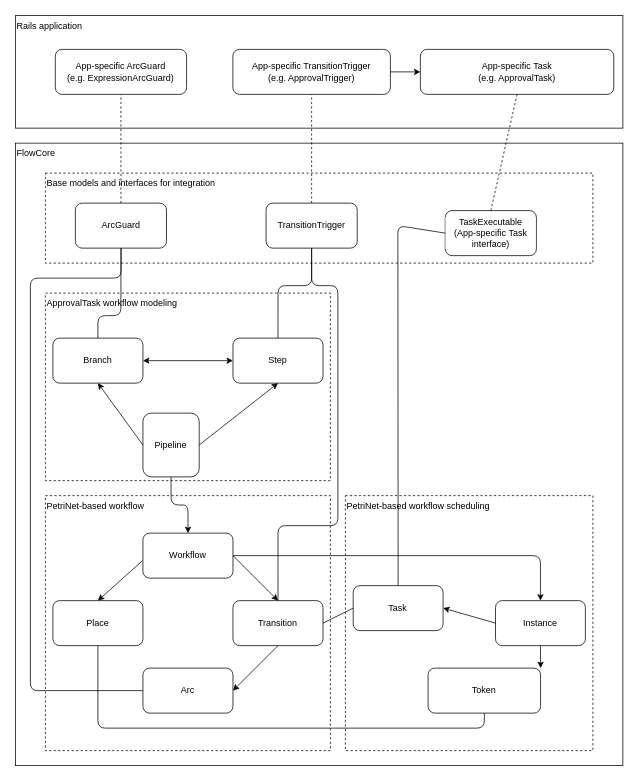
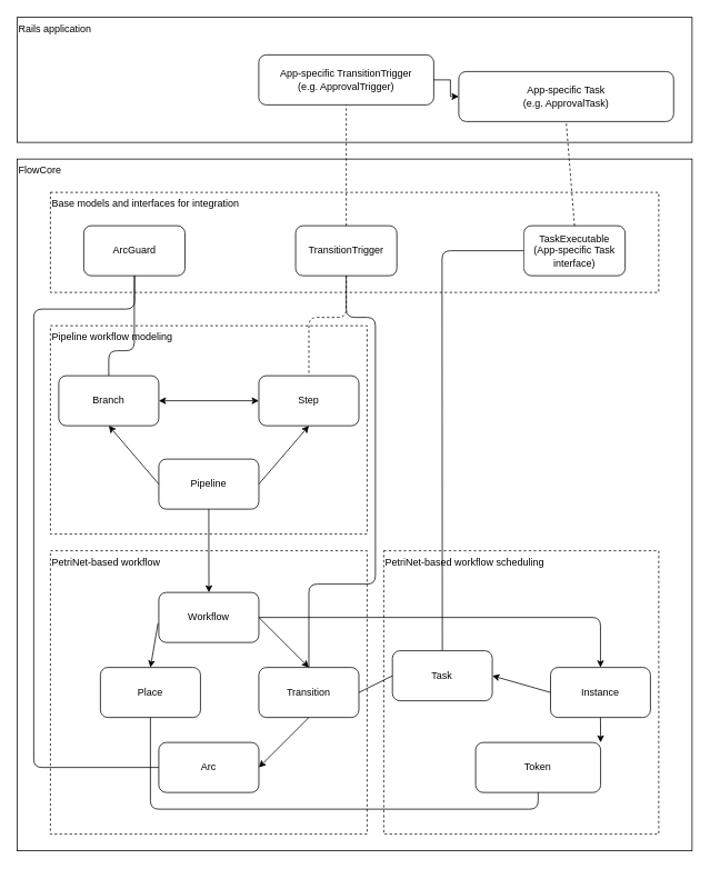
  <mxCell id="0" />
  <mxCell id="1" parent="0" />
  <mxCell id="2" value="FlowCore" style="rounded=0;whiteSpace=wrap;html=1;labelBackgroundColor=#ffffff;align=left;verticalAlign=top;" parent="1" vertex="1"><mxGeometry x="20" y="190" width="810" height="830" as="geometry" /></mxCell>
  <mxCell id="3" style="edgeStyle=orthogonalEdgeStyle;rounded=0;orthogonalLoop=1;jettySize=auto;html=1;exitX=0.5;exitY=1;exitDx=0;exitDy=0;" parent="1" edge="1"><mxGeometry relative="1" as="geometry"><mxPoint x="425" y="130" as="sourcePoint" /><mxPoint x="425" y="130" as="targetPoint" /></mxGeometry></mxCell>
  <mxCell id="4" style="edgeStyle=orthogonalEdgeStyle;rounded=0;orthogonalLoop=1;jettySize=auto;html=1;exitX=0;exitY=0.5;exitDx=0;exitDy=0;entryX=0;entryY=0.5;entryDx=0;entryDy=0;strokeColor=none;" parent="1" source="18" target="44" edge="1"><mxGeometry relative="1" as="geometry"><Array as="points"><mxPoint x="45.312" y="600" /><mxPoint x="45.312" y="270" /></Array></mxGeometry></mxCell>
  <mxCell id="5" style="edgeStyle=orthogonalEdgeStyle;rounded=0;orthogonalLoop=1;jettySize=auto;html=1;exitX=0.5;exitY=1;exitDx=0;exitDy=0;" parent="1" source="2" target="2" edge="1"><mxGeometry relative="1" as="geometry" /></mxCell>
  <mxCell id="6" value="" style="group" parent="1" vertex="1" connectable="0"><mxGeometry x="20" y="20" width="810" height="150" as="geometry" /></mxCell>
  <mxCell id="7" value="Rails application" style="rounded=0;whiteSpace=wrap;html=1;labelBackgroundColor=#ffffff;align=left;verticalAlign=top;" parent="6" vertex="1"><mxGeometry width="810" height="150" as="geometry" /></mxCell>
- <mxCell id="8" value="App-specific ArcGuard&lt;br&gt;(e.g. ExpressionArcGuard)" style="rounded=1;whiteSpace=wrap;html=1;labelBackgroundColor=#ffffff;align=center;" parent="6" vertex="1"><mxGeometry x="53.25" y="45" width="175" height="60" as="geometry" /></mxCell>
  <mxCell id="9" value="&lt;span&gt;App-specific TransitionTrigger&lt;/span&gt;&lt;br&gt;&lt;span&gt;(e.g. ApprovalTrigger)&lt;/span&gt;" style="rounded=1;whiteSpace=wrap;html=1;labelBackgroundColor=#ffffff;align=center;" parent="6" vertex="1"><mxGeometry x="290" y="45" width="210" height="60" as="geometry" /></mxCell>
- <mxCell id="10" value="&lt;span&gt;App-specific Task&lt;/span&gt;&lt;br&gt;&lt;span&gt;(e.g. ApprovalTask)&lt;/span&gt;" style="rounded=1;whiteSpace=wrap;html=1;labelBackgroundColor=#ffffff;align=center;" parent="6" vertex="1"><mxGeometry x="540" y="45" width="257.88" height="60" as="geometry" /></mxCell>
+ <mxCell id="10" value="&lt;span&gt;App-specific Task&lt;/span&gt;&lt;br&gt;&lt;span&gt;(e.g. ApprovalTask)&lt;/span&gt;" style="rounded=1;whiteSpace=wrap;html=1;labelBackgroundColor=#ffffff;align=center;" parent="6" vertex="1"><mxGeometry x="530" y="65" width="257.88" height="60" as="geometry" /></mxCell>
  <mxCell id="11" style="edgeStyle=orthogonalEdgeStyle;rounded=0;orthogonalLoop=1;jettySize=auto;html=1;exitX=1;exitY=0.5;exitDx=0;exitDy=0;" parent="6" source="9" target="10" edge="1"><mxGeometry relative="1" as="geometry" /></mxCell>
  <mxCell id="12" style="edgeStyle=none;rounded=0;orthogonalLoop=1;jettySize=auto;html=1;exitX=0.5;exitY=1;exitDx=0;exitDy=0;" parent="1" source="16" edge="1"><mxGeometry relative="1" as="geometry"><mxPoint x="180.066" y="920" as="targetPoint" /></mxGeometry></mxCell>
  <mxCell id="13" value="" style="group" parent="1" vertex="1" connectable="0"><mxGeometry x="60" y="660" width="380" height="340" as="geometry" /></mxCell>
  <mxCell id="14" value="PetriNet-based workflow" style="rounded=0;whiteSpace=wrap;html=1;dashed=1;labelBackgroundColor=#ffffff;align=left;verticalAlign=top;" parent="13" vertex="1"><mxGeometry width="380" height="340" as="geometry" /></mxCell>
  <mxCell id="15" value="Workflow" style="rounded=1;whiteSpace=wrap;html=1;" parent="13" vertex="1"><mxGeometry x="130.066" y="50" width="120.057" height="60" as="geometry" /></mxCell>
- <mxCell id="16" value="Place" style="rounded=1;whiteSpace=wrap;html=1;" parent="13" vertex="1"><mxGeometry x="10.009" y="140" width="120.057" height="60" as="geometry" /></mxCell>
+ <mxCell id="16" value="Place" style="rounded=1;whiteSpace=wrap;html=1;" parent="13" vertex="1"><mxGeometry x="60.009" y="140" width="120.057" height="60" as="geometry" /></mxCell>
  <mxCell id="17" value="Transition" style="rounded=1;whiteSpace=wrap;html=1;" parent="13" vertex="1"><mxGeometry x="250.123" y="140" width="120.057" height="60" as="geometry" /></mxCell>
  <mxCell id="18" value="Arc" style="rounded=1;whiteSpace=wrap;html=1;" parent="13" vertex="1"><mxGeometry x="130.066" y="230" width="120.057" height="60" as="geometry" /></mxCell>
  <mxCell id="19" style="rounded=0;orthogonalLoop=1;jettySize=auto;html=1;exitX=-0.008;exitY=0.617;exitDx=0;exitDy=0;entryX=0.5;entryY=0;entryDx=0;entryDy=0;exitPerimeter=0;" parent="13" source="15" target="16" edge="1"><mxGeometry relative="1" as="geometry" /></mxCell>
  <mxCell id="20" style="edgeStyle=none;rounded=0;orthogonalLoop=1;jettySize=auto;html=1;exitX=1;exitY=0.5;exitDx=0;exitDy=0;entryX=0.5;entryY=0;entryDx=0;entryDy=0;" parent="13" source="15" target="17" edge="1"><mxGeometry relative="1" as="geometry" /></mxCell>
  <mxCell id="21" style="edgeStyle=none;rounded=0;orthogonalLoop=1;jettySize=auto;html=1;exitX=0.5;exitY=1;exitDx=0;exitDy=0;entryX=1;entryY=0.5;entryDx=0;entryDy=0;" parent="13" source="17" target="18" edge="1"><mxGeometry relative="1" as="geometry" /></mxCell>
  <mxCell id="22" value="" style="group" parent="1" vertex="1" connectable="0"><mxGeometry x="60" y="390" width="380" height="250" as="geometry" /></mxCell>
- <mxCell id="23" value="ApprovalTask workflow modeling" style="rounded=0;whiteSpace=wrap;html=1;dashed=1;align=left;verticalAlign=top;" parent="22" vertex="1"><mxGeometry width="380" height="250" as="geometry" /></mxCell>
- <mxCell id="24" value="Pipeline" style="rounded=1;whiteSpace=wrap;html=1;" parent="22" vertex="1"><mxGeometry x="130.066" y="160" width="75" height="85" as="geometry" /></mxCell>
+ <mxCell id="23" value="Pipeline workflow modeling" style="rounded=0;whiteSpace=wrap;html=1;dashed=1;align=left;verticalAlign=top;" parent="22" vertex="1"><mxGeometry width="380" height="250" as="geometry" /></mxCell>
+ <mxCell id="24" value="Pipeline" style="rounded=1;whiteSpace=wrap;html=1;" parent="22" vertex="1"><mxGeometry x="130.066" y="160" width="120.057" height="60" as="geometry" /></mxCell>
  <mxCell id="25" value="Step" style="rounded=1;whiteSpace=wrap;html=1;" parent="22" vertex="1"><mxGeometry x="250.127" y="60" width="120.057" height="60" as="geometry" /></mxCell>
  <mxCell id="26" value="Branch" style="rounded=1;whiteSpace=wrap;html=1;" parent="22" vertex="1"><mxGeometry x="10.006" y="60" width="120.057" height="60" as="geometry" /></mxCell>
  <mxCell id="27" style="edgeStyle=none;rounded=1;orthogonalLoop=1;jettySize=auto;html=1;exitX=1;exitY=0.5;exitDx=0;exitDy=0;entryX=0.5;entryY=1;entryDx=0;entryDy=0;endArrow=classic;endFill=1;startArrow=none;startFill=0;" parent="22" source="24" target="25" edge="1"><mxGeometry relative="1" as="geometry" /></mxCell>
  <mxCell id="28" style="edgeStyle=none;rounded=1;orthogonalLoop=1;jettySize=auto;html=1;exitX=0;exitY=0.5;exitDx=0;exitDy=0;entryX=0.5;entryY=1;entryDx=0;entryDy=0;endArrow=classic;endFill=1;" parent="22" source="24" target="26" edge="1"><mxGeometry relative="1" as="geometry" /></mxCell>
  <mxCell id="29" style="edgeStyle=none;rounded=1;orthogonalLoop=1;jettySize=auto;html=1;entryX=0;entryY=0.5;entryDx=0;entryDy=0;endArrow=classic;endFill=1;startArrow=classic;startFill=1;exitX=1;exitY=0.5;exitDx=0;exitDy=0;" parent="22" source="26" target="25" edge="1"><mxGeometry relative="1" as="geometry"><mxPoint x="220" y="70" as="sourcePoint" /></mxGeometry></mxCell>
  <mxCell id="30" value="" style="group" parent="1" vertex="1" connectable="0"><mxGeometry x="460" y="660" width="330" height="340" as="geometry" /></mxCell>
  <mxCell id="31" value="PetriNet-based workflow scheduling" style="rounded=0;whiteSpace=wrap;html=1;dashed=1;labelBackgroundColor=#ffffff;align=left;verticalAlign=top;" parent="30" vertex="1"><mxGeometry width="330" height="340" as="geometry" /></mxCell>
  <mxCell id="32" value="Task" style="rounded=1;whiteSpace=wrap;html=1;" parent="30" vertex="1"><mxGeometry x="10.415" y="120" width="119.849" height="60" as="geometry" /></mxCell>
  <mxCell id="33" value="Instance" style="rounded=1;whiteSpace=wrap;html=1;" parent="30" vertex="1"><mxGeometry x="200.176" y="140" width="119.849" height="60" as="geometry" /></mxCell>
  <mxCell id="34" value="Token" style="rounded=1;whiteSpace=wrap;html=1;" parent="30" vertex="1"><mxGeometry x="110.289" y="230" width="150" height="60" as="geometry" /></mxCell>
  <mxCell id="35" style="edgeStyle=none;rounded=0;orthogonalLoop=1;jettySize=auto;html=1;exitX=0;exitY=0.5;exitDx=0;exitDy=0;entryX=1;entryY=0.5;entryDx=0;entryDy=0;" parent="30" source="33" target="32" edge="1"><mxGeometry relative="1" as="geometry" /></mxCell>
  <mxCell id="36" style="edgeStyle=none;rounded=0;orthogonalLoop=1;jettySize=auto;html=1;exitX=0.5;exitY=1;exitDx=0;exitDy=0;entryX=1;entryY=0;entryDx=0;entryDy=0;" parent="30" source="33" target="34" edge="1"><mxGeometry relative="1" as="geometry" /></mxCell>
  <mxCell id="37" style="edgeStyle=orthogonalEdgeStyle;rounded=1;orthogonalLoop=1;jettySize=auto;html=1;exitX=1;exitY=0.5;exitDx=0;exitDy=0;entryX=0.5;entryY=0;entryDx=0;entryDy=0;" parent="1" source="15" target="33" edge="1"><mxGeometry relative="1" as="geometry" /></mxCell>
  <mxCell id="38" value="" style="endArrow=none;html=1;entryX=0;entryY=0.5;entryDx=0;entryDy=0;exitX=1;exitY=0.5;exitDx=0;exitDy=0;" parent="1" source="17" target="32" edge="1"><mxGeometry width="50" height="50" relative="1" as="geometry"><mxPoint x="420.18" y="510" as="sourcePoint" /><mxPoint x="470.18" y="460" as="targetPoint" /></mxGeometry></mxCell>
  <mxCell id="39" style="edgeStyle=orthogonalEdgeStyle;rounded=1;orthogonalLoop=1;jettySize=auto;html=1;exitX=0.5;exitY=1;exitDx=0;exitDy=0;entryX=0.5;entryY=1;entryDx=0;entryDy=0;endArrow=none;endFill=0;" parent="1" source="16" target="34" edge="1"><mxGeometry relative="1" as="geometry" /></mxCell>
  <mxCell id="40" value="" style="group" parent="1" vertex="1" connectable="0"><mxGeometry x="60" y="230" width="730" height="120" as="geometry" /></mxCell>
  <mxCell id="41" value="Base models and interfaces for integration" style="rounded=0;whiteSpace=wrap;html=1;labelBackgroundColor=#ffffff;align=left;dashed=1;verticalAlign=top;strokeWidth=1;perimeterSpacing=1;" parent="40" vertex="1"><mxGeometry width="730" height="120" as="geometry" /></mxCell>
  <mxCell id="42" value="TransitionTrigger" style="rounded=1;whiteSpace=wrap;html=1;labelBackgroundColor=#ffffff;align=center;" parent="40" vertex="1"><mxGeometry x="294.248" y="40" width="121.5" height="60" as="geometry" /></mxCell>
- <mxCell id="43" value="TaskExecutable&lt;br&gt;(App-specific Task interface)" style="rounded=1;whiteSpace=wrap;html=1;labelBackgroundColor=#ffffff;align=center;" parent="40" vertex="1"><mxGeometry x="533.185" y="50" width="121.5" height="60" as="geometry" /></mxCell>
+ <mxCell id="43" value="TaskExecutable&lt;br&gt;(App-specific Task interface)" style="rounded=1;whiteSpace=wrap;html=1;labelBackgroundColor=#ffffff;align=center;" parent="40" vertex="1"><mxGeometry x="568.185" y="40" width="121.5" height="60" as="geometry" /></mxCell>
  <mxCell id="44" value="ArcGuard" style="rounded=1;whiteSpace=wrap;html=1;labelBackgroundColor=#ffffff;align=center;" parent="40" vertex="1"><mxGeometry x="39.997" y="40" width="121.5" height="60" as="geometry" /></mxCell>
  <mxCell id="45" value="" style="endArrow=none;html=1;entryX=0;entryY=0.5;entryDx=0;entryDy=0;exitX=0.5;exitY=0;exitDx=0;exitDy=0;" parent="1" source="32" target="43" edge="1"><mxGeometry width="50" height="50" relative="1" as="geometry"><mxPoint x="511.062" y="310" as="sourcePoint" /><mxPoint x="561.688" y="260" as="targetPoint" /><Array as="points"><mxPoint x="530" y="300" /></Array></mxGeometry></mxCell>
- <mxCell id="46" style="edgeStyle=orthogonalEdgeStyle;rounded=1;orthogonalLoop=1;jettySize=auto;html=1;exitX=0.5;exitY=1;exitDx=0;exitDy=0;entryX=0.5;entryY=0;entryDx=0;entryDy=0;startArrow=none;startFill=0;endArrow=none;endFill=0;" parent="1" source="42" target="25" edge="1"><mxGeometry relative="1" as="geometry"><Array as="points"><mxPoint x="415" y="380" /><mxPoint x="370" y="380" /></Array></mxGeometry></mxCell>
+ <mxCell id="46" style="edgeStyle=orthogonalEdgeStyle;rounded=1;orthogonalLoop=1;jettySize=auto;html=1;exitX=0.5;exitY=1;exitDx=0;exitDy=0;entryX=0.5;entryY=0;entryDx=0;entryDy=0;startArrow=none;startFill=0;endArrow=none;endFill=0;dashed=1;" parent="1" source="42" target="25" edge="1"><mxGeometry relative="1" as="geometry"><Array as="points"><mxPoint x="415" y="380" /><mxPoint x="370" y="380" /></Array></mxGeometry></mxCell>
  <mxCell id="47" style="edgeStyle=orthogonalEdgeStyle;rounded=1;orthogonalLoop=1;jettySize=auto;html=1;exitX=0.5;exitY=1;exitDx=0;exitDy=0;entryX=0.5;entryY=0;entryDx=0;entryDy=0;startArrow=none;startFill=0;endArrow=none;endFill=0;" parent="1" source="42" target="17" edge="1"><mxGeometry relative="1" as="geometry"><Array as="points"><mxPoint x="415" y="380" /><mxPoint x="450" y="380" /><mxPoint x="450" y="700" /><mxPoint x="370" y="700" /></Array></mxGeometry></mxCell>
  <mxCell id="48" value="" style="endArrow=none;dashed=1;html=1;entryX=0.5;entryY=1;entryDx=0;entryDy=0;exitX=0.5;exitY=0;exitDx=0;exitDy=0;" parent="1" source="42" target="9" edge="1"><mxGeometry width="50" height="50" relative="1" as="geometry"><mxPoint x="300" y="160" as="sourcePoint" /><mxPoint x="350" y="110" as="targetPoint" /></mxGeometry></mxCell>
  <mxCell id="49" value="" style="endArrow=none;dashed=1;html=1;entryX=0.5;entryY=1;entryDx=0;entryDy=0;exitX=0.5;exitY=0;exitDx=0;exitDy=0;" parent="1" source="43" target="10" edge="1"><mxGeometry width="50" height="50" relative="1" as="geometry"><mxPoint x="660" y="160" as="sourcePoint" /><mxPoint x="710" y="110" as="targetPoint" /></mxGeometry></mxCell>
- <mxCell id="50" value="" style="endArrow=none;dashed=1;html=1;entryX=0.5;entryY=1;entryDx=0;entryDy=0;exitX=0.5;exitY=0;exitDx=0;exitDy=0;" parent="1" source="44" target="8" edge="1"><mxGeometry width="50" height="50" relative="1" as="geometry"><mxPoint x="80" y="150" as="sourcePoint" /><mxPoint x="130" y="100" as="targetPoint" /></mxGeometry></mxCell>
  <mxCell id="51" style="edgeStyle=orthogonalEdgeStyle;rounded=1;orthogonalLoop=1;jettySize=auto;html=1;entryX=0;entryY=0.5;entryDx=0;entryDy=0;startArrow=none;startFill=0;endArrow=none;endFill=0;" parent="1" target="18" edge="1"><mxGeometry relative="1" as="geometry"><mxPoint x="161" y="330" as="sourcePoint" /><Array as="points"><mxPoint x="161" y="370" /><mxPoint x="40" y="370" /><mxPoint x="40" y="920" /></Array></mxGeometry></mxCell>
  <mxCell id="52" style="edgeStyle=orthogonalEdgeStyle;rounded=1;orthogonalLoop=1;jettySize=auto;html=1;exitX=0.5;exitY=1;exitDx=0;exitDy=0;entryX=0.5;entryY=0;entryDx=0;entryDy=0;startArrow=none;startFill=0;endArrow=none;endFill=0;" parent="1" source="44" target="26" edge="1"><mxGeometry relative="1" as="geometry"><Array as="points"><mxPoint x="161" y="420" /><mxPoint x="130" y="420" /></Array></mxGeometry></mxCell>
  <mxCell id="53" style="edgeStyle=orthogonalEdgeStyle;rounded=1;orthogonalLoop=1;jettySize=auto;html=1;exitX=0.5;exitY=1;exitDx=0;exitDy=0;startArrow=none;startFill=0;endArrow=classic;endFill=1;" parent="1" source="24" target="15" edge="1"><mxGeometry relative="1" as="geometry" /></mxCell>
